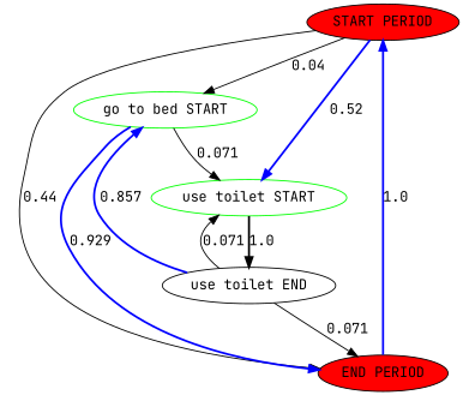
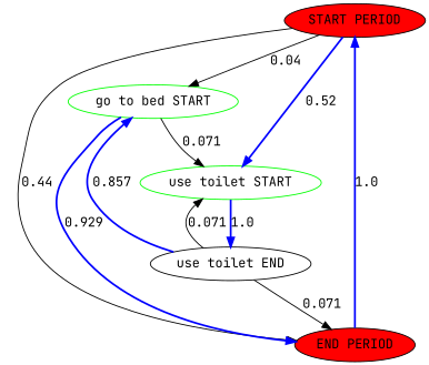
  digraph {
    fontname="JetBrains Mono"
    node [color=black fontname="JetBrains Mono"]
    edge [color=black fontname="JetBrains Mono" penwidth=1 weight=0.071]
    "START PERIOD" [fillcolor=red style=filled]
    "go to bed START" [color=green]
    "use toilet START" [color=green]
    "END PERIOD" [fillcolor=red style=filled]
    "use toilet END"
    "START PERIOD" -> "go to bed START" [label=0.04 weight=0.04]
    "START PERIOD" -> "use toilet START" [color=blue label=0.52 penwidth=2 weight=0.52]
    "START PERIOD" -> "END PERIOD" [label=0.44 weight=0.44]
    "go to bed START" -> "use toilet START" [label=0.071]
    "go to bed START" -> "END PERIOD" [color=blue label=0.929 penwidth=2 weight=0.929]
-   "use toilet START" -> "use toilet END" [label=1.0 penwidth=2 weight=1.0]
+   "use toilet START" -> "use toilet END" [color=blue label=1.0 penwidth=2 weight=1.0]
    "END PERIOD" -> "START PERIOD" [color=blue label=1.0 penwidth=2 weight=1.0]
    "use toilet END" -> "go to bed START" [color=blue label=0.857 penwidth=2 weight=0.857]
    "use toilet END" -> "use toilet START" [label=0.071]
    "use toilet END" -> "END PERIOD" [label=0.071]
  }
